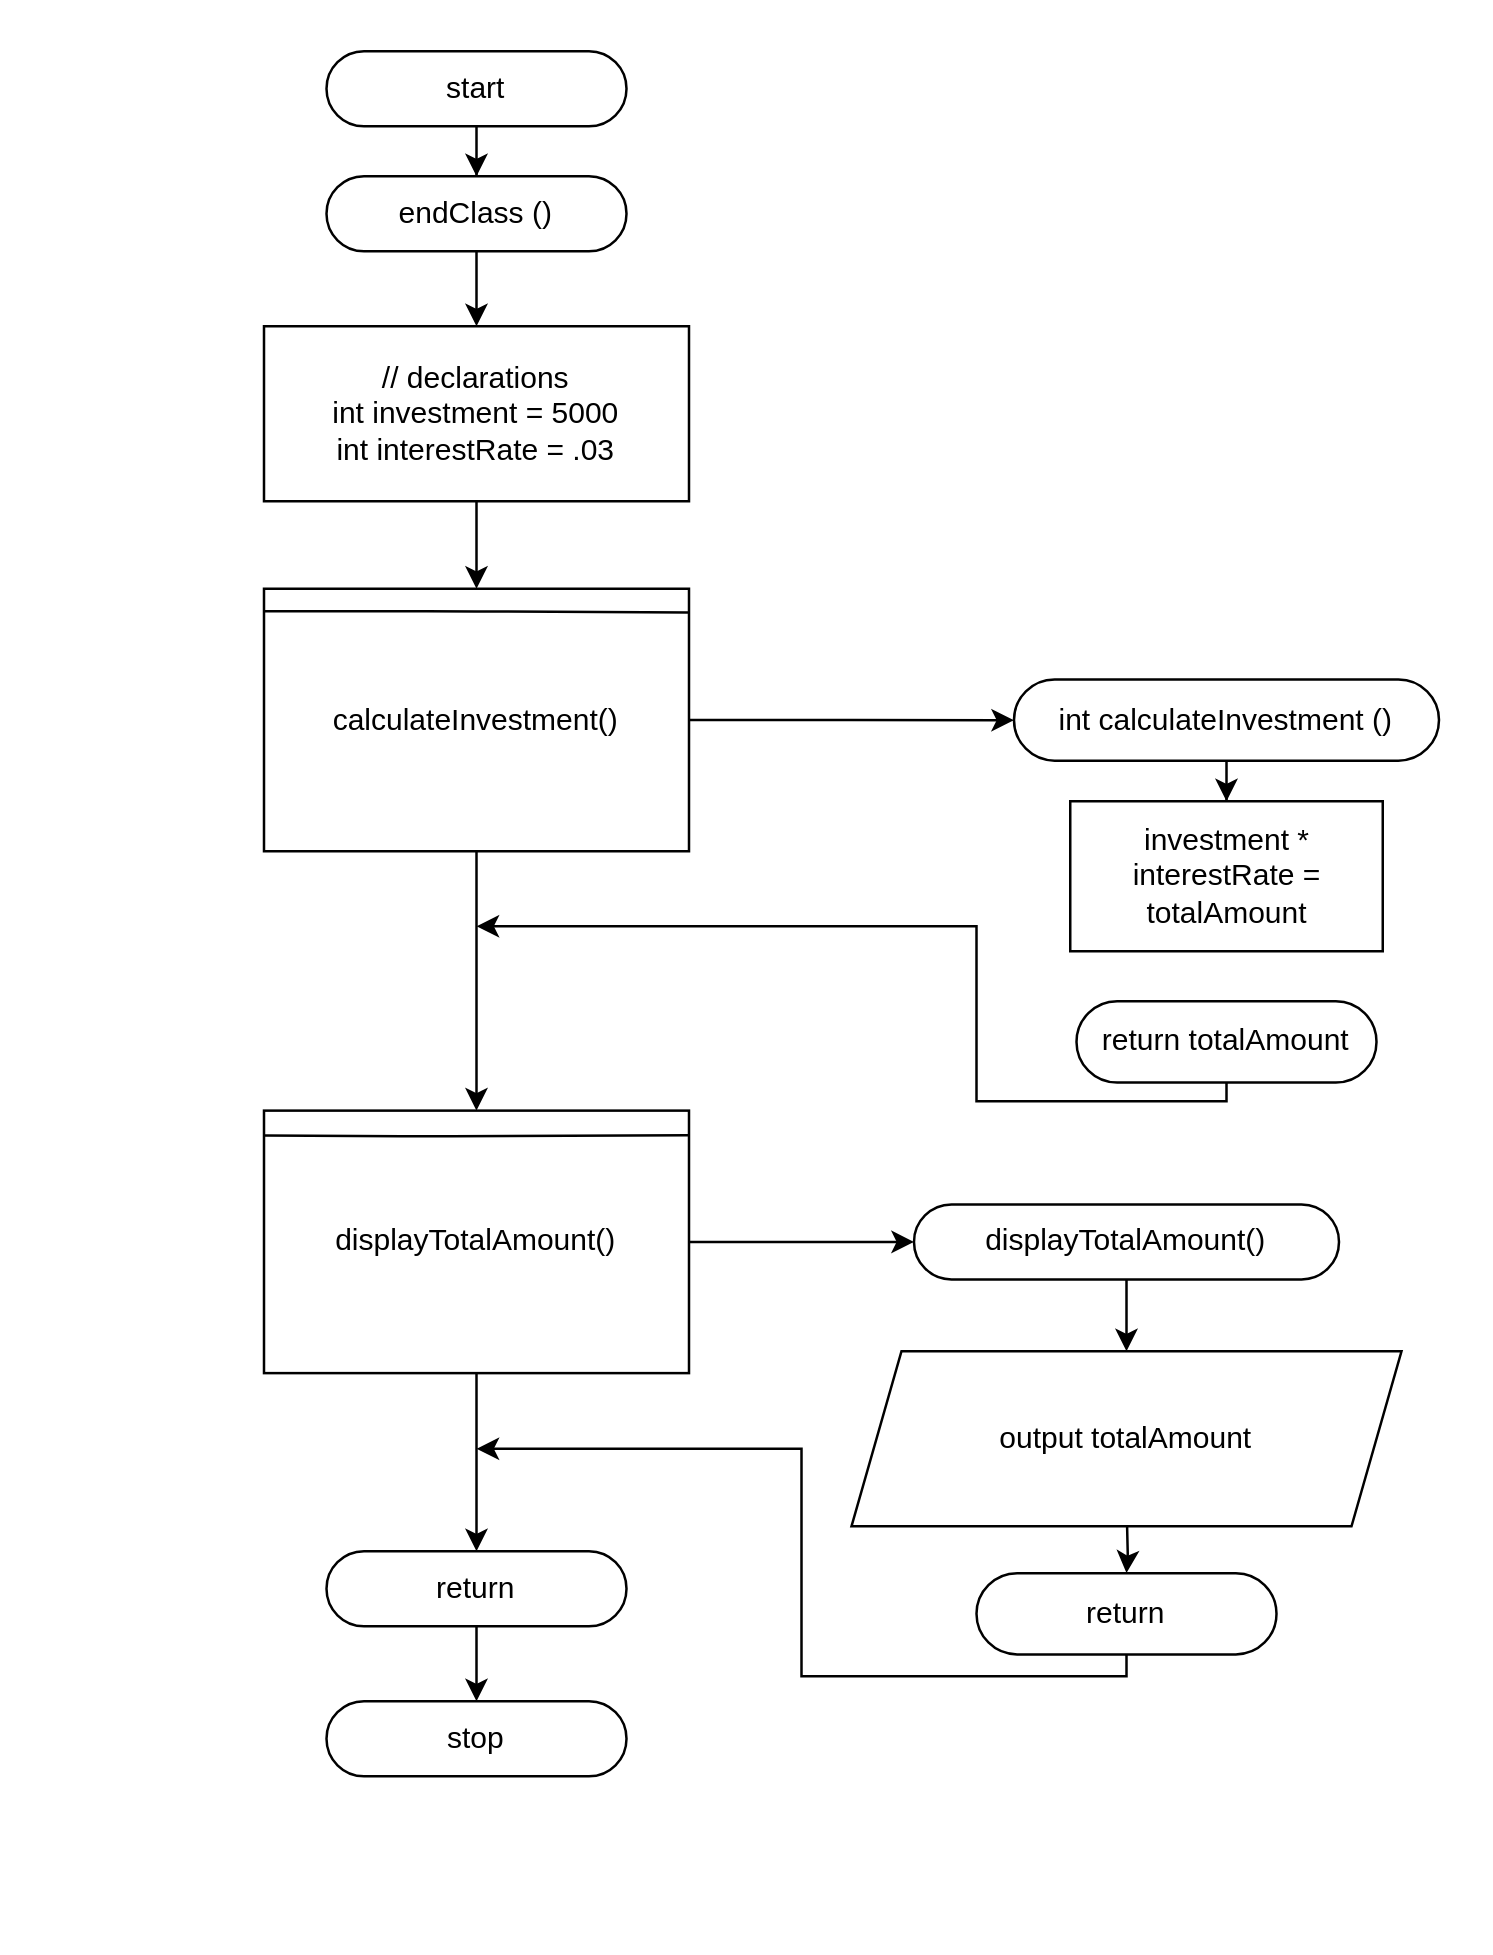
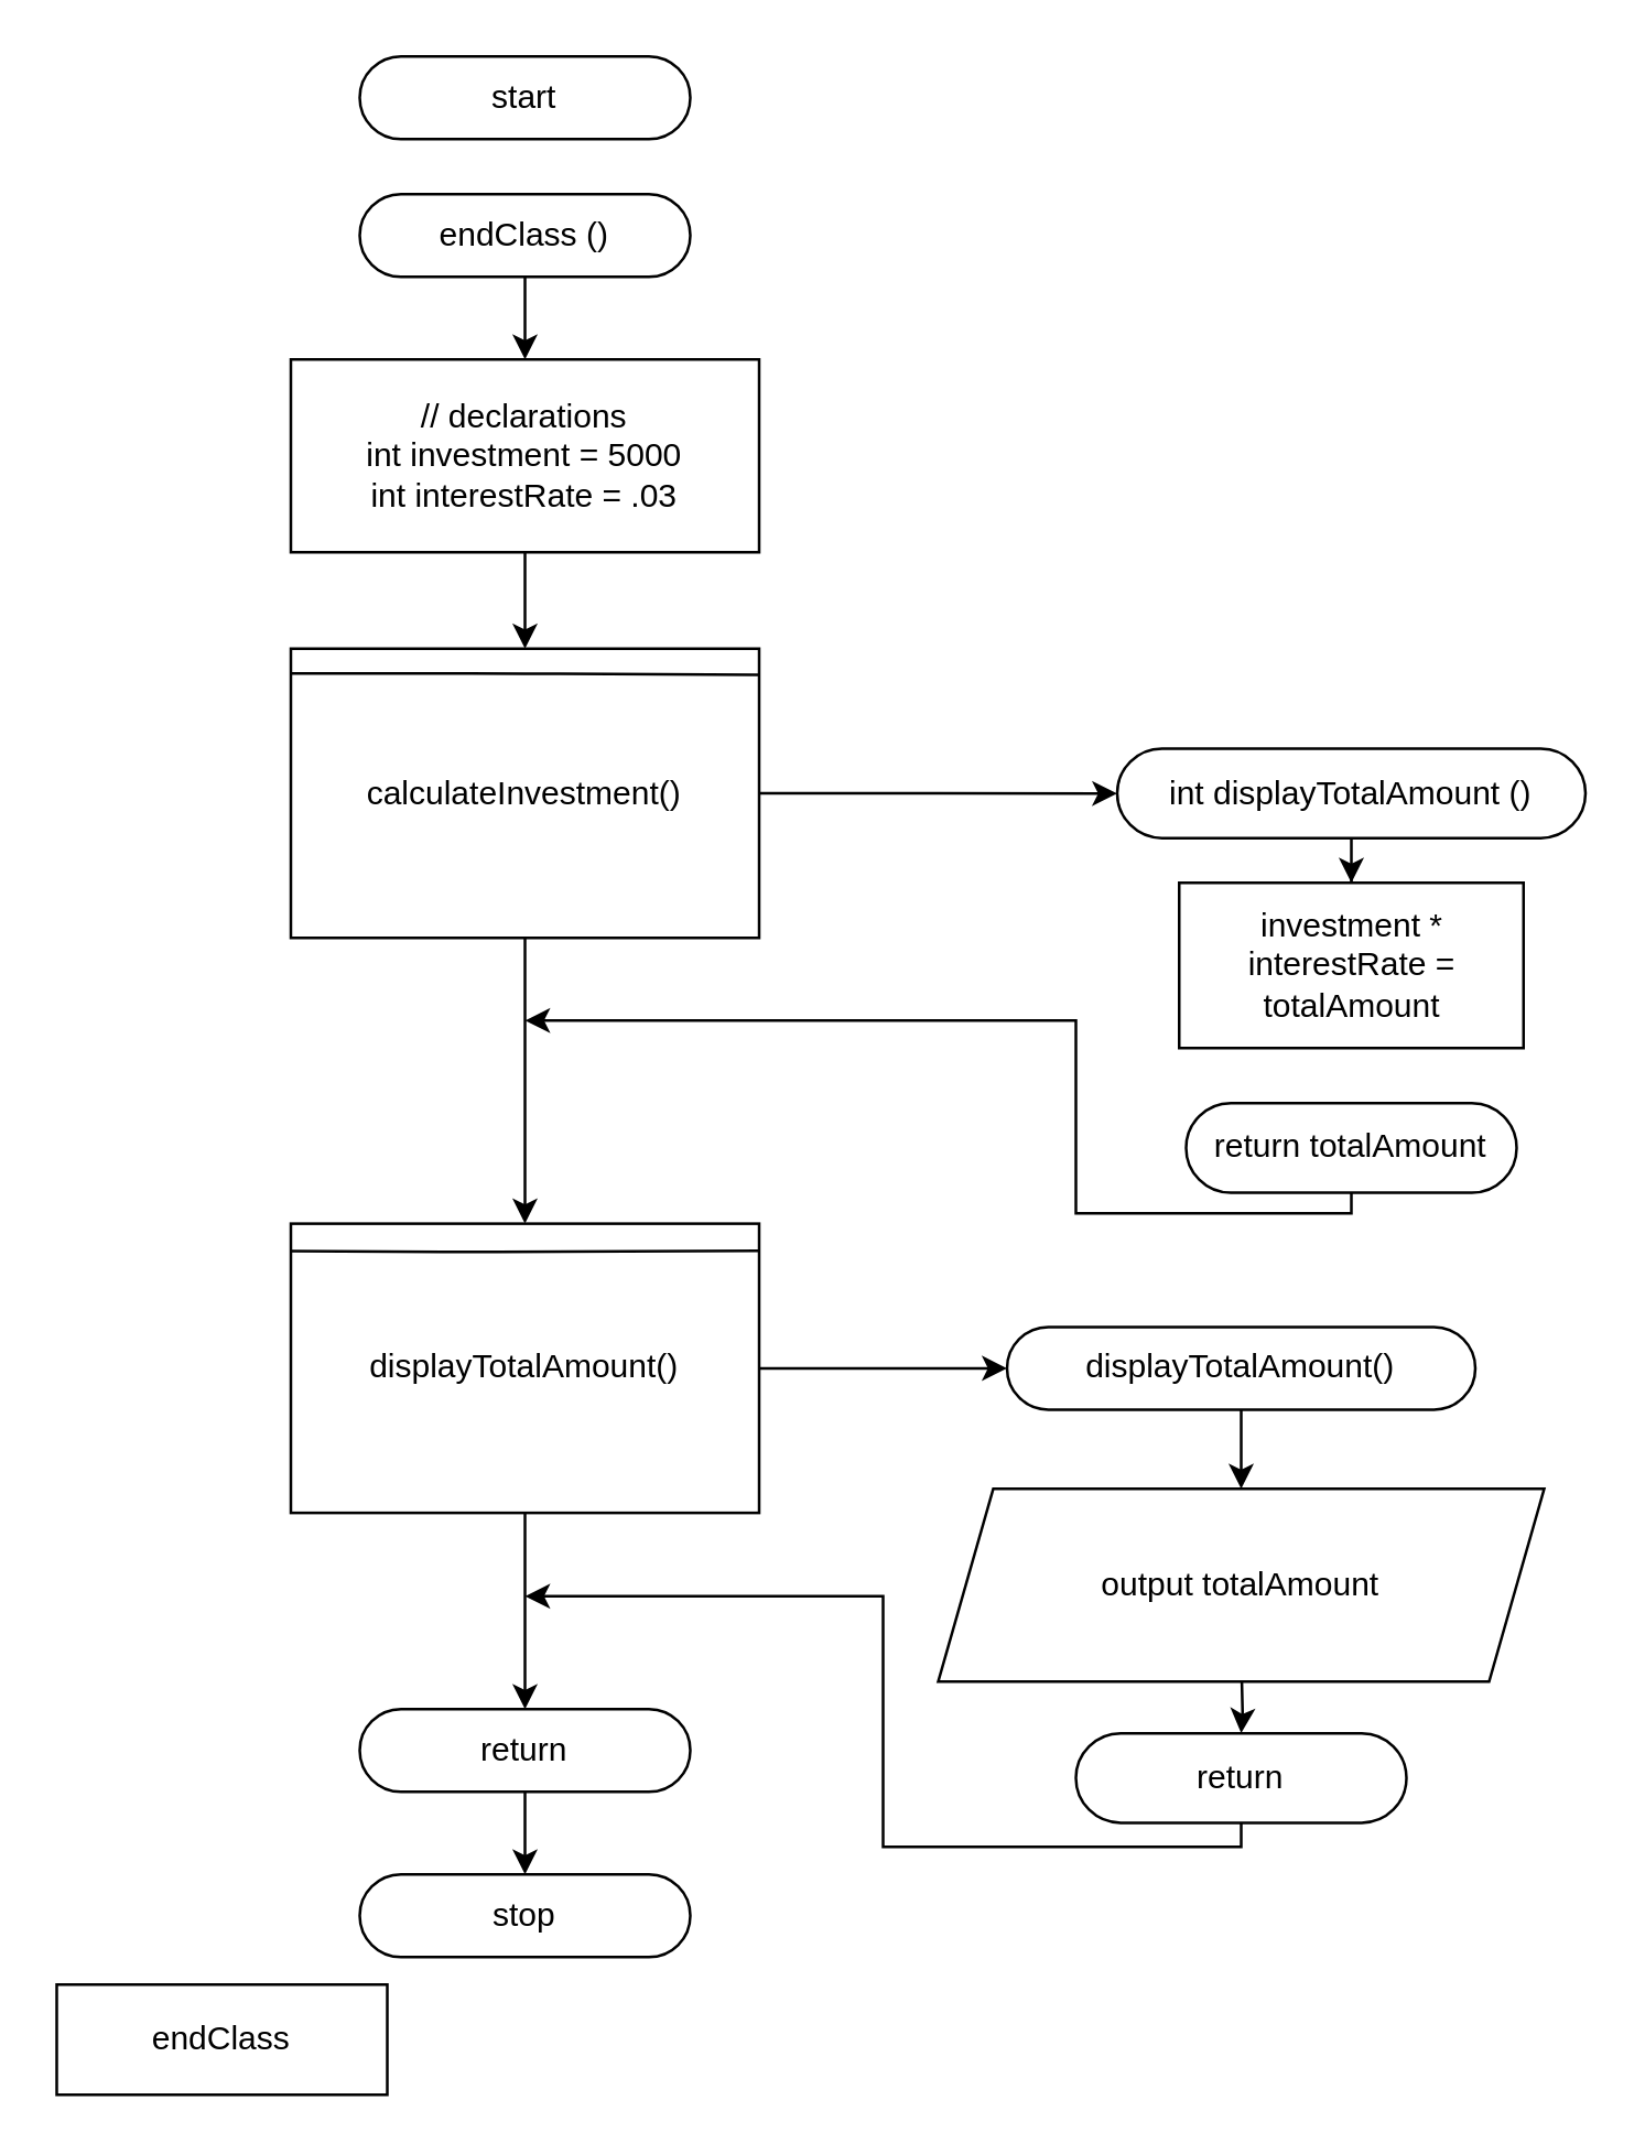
  <mxCell id="0" />
  <mxCell id="1" parent="0" />
  <mxCell id="2" value="" style="edgeStyle=orthogonalEdgeStyle;rounded=0;orthogonalLoop=1;jettySize=auto;html=1;" parent="1" source="3" target="5" edge="1"><mxGeometry relative="1" as="geometry" /></mxCell>
  <mxCell id="3" value="endClass ()" style="rounded=1;whiteSpace=wrap;html=1;arcSize=50;" parent="1" vertex="1"><mxGeometry x="130" y="70" width="120" height="30" as="geometry" /></mxCell>
  <mxCell id="4" value="" style="edgeStyle=orthogonalEdgeStyle;rounded=0;orthogonalLoop=1;jettySize=auto;html=1;" parent="1" source="5" target="8" edge="1"><mxGeometry relative="1" as="geometry" /></mxCell>
  <mxCell id="5" value="// declarations&lt;br&gt;int investment = 5000&lt;br&gt;int interestRate = .03" style="rounded=0;whiteSpace=wrap;html=1;" parent="1" vertex="1"><mxGeometry x="105" y="130" width="170" height="70" as="geometry" /></mxCell>
  <mxCell id="6" value="" style="edgeStyle=orthogonalEdgeStyle;rounded=0;orthogonalLoop=1;jettySize=auto;html=1;" parent="1" source="8" target="15" edge="1"><mxGeometry relative="1" as="geometry" /></mxCell>
  <mxCell id="7" value="" style="edgeStyle=orthogonalEdgeStyle;rounded=0;orthogonalLoop=1;jettySize=auto;html=1;" edge="1" parent="1" source="8" target="23"><mxGeometry relative="1" as="geometry" /></mxCell>
  <mxCell id="8" value="calculateInvestment()" style="whiteSpace=wrap;html=1;rounded=0;" parent="1" vertex="1"><mxGeometry x="105" y="235" width="170" height="105" as="geometry" /></mxCell>
  <mxCell id="9" value="" style="endArrow=none;html=1;entryX=1;entryY=0.09;entryDx=0;entryDy=0;entryPerimeter=0;exitX=0;exitY=0.086;exitDx=0;exitDy=0;exitPerimeter=0;" parent="1" target="8" edge="1" source="8"><mxGeometry width="50" height="50" relative="1" as="geometry"><mxPoint x="106" y="259" as="sourcePoint" /><mxPoint x="410" y="220" as="targetPoint" /><Array as="points"><mxPoint x="180" y="244" /></Array></mxGeometry></mxCell>
  <mxCell id="10" value="" style="edgeStyle=orthogonalEdgeStyle;rounded=0;orthogonalLoop=1;jettySize=auto;html=1;exitX=0.5;exitY=1;exitDx=0;exitDy=0;" parent="1" source="23" target="12" edge="1"><mxGeometry relative="1" as="geometry"><mxPoint x="190" y="548.75" as="sourcePoint" /></mxGeometry></mxCell>
  <mxCell id="11" value="" style="edgeStyle=orthogonalEdgeStyle;rounded=0;orthogonalLoop=1;jettySize=auto;html=1;" edge="1" parent="1" source="12" target="21"><mxGeometry relative="1" as="geometry" /></mxCell>
  <mxCell id="12" value="return" style="rounded=1;whiteSpace=wrap;html=1;arcSize=50;" parent="1" vertex="1"><mxGeometry x="130" y="620" width="120" height="30" as="geometry" /></mxCell>
+ <mxCell id="13" value="endClass" style="rounded=0;whiteSpace=wrap;html=1;" parent="1" vertex="1"><mxGeometry x="20" y="720" width="120" height="40" as="geometry" /></mxCell>
  <mxCell id="14" value="" style="edgeStyle=orthogonalEdgeStyle;rounded=0;orthogonalLoop=1;jettySize=auto;html=1;" parent="1" source="15" target="16" edge="1"><mxGeometry relative="1" as="geometry" /></mxCell>
- <mxCell id="15" value="int calculateInvestment ()" style="rounded=1;whiteSpace=wrap;html=1;arcSize=50;" parent="1" vertex="1"><mxGeometry x="405" y="271.25" width="170" height="32.5" as="geometry" /></mxCell>
+ <mxCell id="15" value="int displayTotalAmount ()" style="rounded=1;whiteSpace=wrap;html=1;arcSize=50;" parent="1" vertex="1"><mxGeometry x="405" y="271.25" width="170" height="32.5" as="geometry" /></mxCell>
  <mxCell id="16" value="investment * interestRate = totalAmount" style="rounded=0;whiteSpace=wrap;html=1;" parent="1" vertex="1"><mxGeometry x="427.5" y="320" width="125" height="60" as="geometry" /></mxCell>
  <mxCell id="17" style="edgeStyle=orthogonalEdgeStyle;rounded=0;orthogonalLoop=1;jettySize=auto;html=1;exitX=0.5;exitY=1;exitDx=0;exitDy=0;" parent="1" source="18" edge="1"><mxGeometry relative="1" as="geometry"><mxPoint x="190" y="370" as="targetPoint" /><Array as="points"><mxPoint x="490" y="440" /><mxPoint x="390" y="440" /><mxPoint x="390" y="370" /></Array></mxGeometry></mxCell>
  <mxCell id="18" value="&lt;span style=&quot;background-color: rgb(255 , 255 , 255)&quot;&gt;return totalAmount&lt;/span&gt;" style="rounded=1;whiteSpace=wrap;html=1;arcSize=50;" parent="1" vertex="1"><mxGeometry x="430" y="400" width="120" height="32.5" as="geometry" /></mxCell>
- <mxCell id="19" value="" style="edgeStyle=orthogonalEdgeStyle;rounded=0;orthogonalLoop=1;jettySize=auto;html=1;" edge="1" parent="1" source="20" target="3"><mxGeometry relative="1" as="geometry" /></mxCell>
  <mxCell id="20" value="start" style="rounded=1;whiteSpace=wrap;html=1;arcSize=50;" vertex="1" parent="1"><mxGeometry x="130" y="20" width="120" height="30" as="geometry" /></mxCell>
  <mxCell id="21" value="stop" style="rounded=1;whiteSpace=wrap;html=1;arcSize=50;" vertex="1" parent="1"><mxGeometry x="130" y="680" width="120" height="30" as="geometry" /></mxCell>
  <mxCell id="22" value="" style="edgeStyle=orthogonalEdgeStyle;rounded=0;orthogonalLoop=1;jettySize=auto;html=1;" edge="1" parent="1" source="23" target="26"><mxGeometry relative="1" as="geometry" /></mxCell>
  <mxCell id="23" value="displayTotalAmount()" style="whiteSpace=wrap;html=1;rounded=0;" vertex="1" parent="1"><mxGeometry x="105" y="443.75" width="170" height="105" as="geometry" /></mxCell>
  <mxCell id="24" value="" style="endArrow=none;html=1;entryX=1;entryY=0.094;entryDx=0;entryDy=0;entryPerimeter=0;exitX=0.001;exitY=0.095;exitDx=0;exitDy=0;exitPerimeter=0;" edge="1" parent="1" source="23" target="23"><mxGeometry width="50" height="50" relative="1" as="geometry"><mxPoint x="105" y="400" as="sourcePoint" /><mxPoint x="273.32" y="400.45" as="targetPoint" /><Array as="points"><mxPoint x="170" y="454" /></Array></mxGeometry></mxCell>
  <mxCell id="25" value="" style="edgeStyle=orthogonalEdgeStyle;rounded=0;orthogonalLoop=1;jettySize=auto;html=1;" edge="1" parent="1" source="26" target="30"><mxGeometry relative="1" as="geometry" /></mxCell>
  <mxCell id="26" value="displayTotalAmount()" style="rounded=1;whiteSpace=wrap;html=1;arcSize=50;" vertex="1" parent="1"><mxGeometry x="365" y="481.25" width="170" height="30" as="geometry" /></mxCell>
  <mxCell id="27" value="" style="edgeStyle=orthogonalEdgeStyle;rounded=0;orthogonalLoop=1;jettySize=auto;html=1;" edge="1" parent="1" target="29"><mxGeometry relative="1" as="geometry"><mxPoint x="450" y="600" as="sourcePoint" /></mxGeometry></mxCell>
  <mxCell id="28" style="edgeStyle=orthogonalEdgeStyle;rounded=0;orthogonalLoop=1;jettySize=auto;html=1;exitX=0.5;exitY=1;exitDx=0;exitDy=0;" edge="1" parent="1" source="29"><mxGeometry relative="1" as="geometry"><mxPoint x="190" y="579" as="targetPoint" /><Array as="points"><mxPoint x="450" y="670" /><mxPoint x="320" y="670" /><mxPoint x="320" y="579" /></Array></mxGeometry></mxCell>
  <mxCell id="29" value="return " style="rounded=1;whiteSpace=wrap;html=1;arcSize=50;" vertex="1" parent="1"><mxGeometry x="390" y="628.75" width="120" height="32.5" as="geometry" /></mxCell>
  <mxCell id="30" value="output totalAmount" style="shape=parallelogram;perimeter=parallelogramPerimeter;whiteSpace=wrap;html=1;fixedSize=1;" vertex="1" parent="1"><mxGeometry x="340" y="540" width="220" height="70" as="geometry" /></mxCell>
